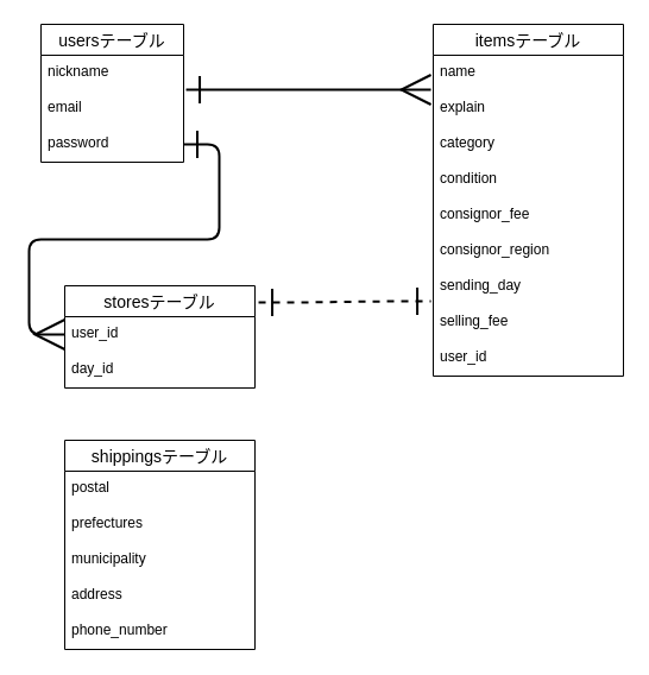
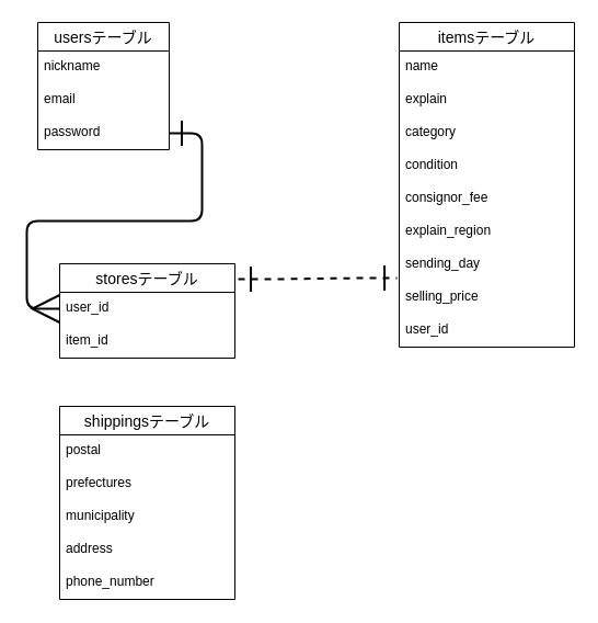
  <mxCell id="0" />
  <mxCell id="1" parent="0" />
  <mxCell id="2" value="usersテーブル" style="swimlane;fontStyle=0;childLayout=stackLayout;horizontal=1;startSize=26;horizontalStack=0;resizeParent=1;resizeParentMax=0;resizeLast=0;collapsible=1;marginBottom=0;align=center;fontSize=14;" vertex="1" parent="1"><mxGeometry x="20" y="20" width="120" height="116" as="geometry" /></mxCell>
  <mxCell id="3" value="nickname" style="text;strokeColor=none;fillColor=none;spacingLeft=4;spacingRight=4;overflow=hidden;rotatable=0;points=[[0,0.5],[1,0.5]];portConstraint=eastwest;fontSize=12;" vertex="1" parent="2"><mxGeometry y="26" width="120" height="30" as="geometry" /></mxCell>
  <mxCell id="4" value="email" style="text;strokeColor=none;fillColor=none;spacingLeft=4;spacingRight=4;overflow=hidden;rotatable=0;points=[[0,0.5],[1,0.5]];portConstraint=eastwest;fontSize=12;" vertex="1" parent="2"><mxGeometry y="56" width="120" height="30" as="geometry" /></mxCell>
  <mxCell id="5" value="password" style="text;strokeColor=none;fillColor=none;spacingLeft=4;spacingRight=4;overflow=hidden;rotatable=0;points=[[0,0.5],[1,0.5]];portConstraint=eastwest;fontSize=12;" vertex="1" parent="2"><mxGeometry y="86" width="120" height="30" as="geometry" /></mxCell>
  <mxCell id="6" value="itemsテーブル" style="swimlane;fontStyle=0;childLayout=stackLayout;horizontal=1;startSize=26;horizontalStack=0;resizeParent=1;resizeParentMax=0;resizeLast=0;collapsible=1;marginBottom=0;align=center;fontSize=14;" vertex="1" parent="1"><mxGeometry x="350" y="20" width="160" height="296" as="geometry" /></mxCell>
  <mxCell id="7" value="name" style="text;strokeColor=none;fillColor=none;spacingLeft=4;spacingRight=4;overflow=hidden;rotatable=0;points=[[0,0.5],[1,0.5]];portConstraint=eastwest;fontSize=12;" vertex="1" parent="6"><mxGeometry y="26" width="160" height="30" as="geometry" /></mxCell>
  <mxCell id="8" value="explain" style="text;strokeColor=none;fillColor=none;spacingLeft=4;spacingRight=4;overflow=hidden;rotatable=0;points=[[0,0.5],[1,0.5]];portConstraint=eastwest;fontSize=12;" vertex="1" parent="6"><mxGeometry y="56" width="160" height="30" as="geometry" /></mxCell>
  <mxCell id="9" value="category" style="text;strokeColor=none;fillColor=none;spacingLeft=4;spacingRight=4;overflow=hidden;rotatable=0;points=[[0,0.5],[1,0.5]];portConstraint=eastwest;fontSize=12;" vertex="1" parent="6"><mxGeometry y="86" width="160" height="30" as="geometry" /></mxCell>
  <mxCell id="10" value="condition" style="text;strokeColor=none;fillColor=none;spacingLeft=4;spacingRight=4;overflow=hidden;rotatable=0;points=[[0,0.5],[1,0.5]];portConstraint=eastwest;fontSize=12;" vertex="1" parent="6"><mxGeometry y="116" width="160" height="30" as="geometry" /></mxCell>
  <mxCell id="11" value="consignor_fee" style="text;strokeColor=none;fillColor=none;spacingLeft=4;spacingRight=4;overflow=hidden;rotatable=0;points=[[0,0.5],[1,0.5]];portConstraint=eastwest;fontSize=12;" vertex="1" parent="6"><mxGeometry y="146" width="160" height="30" as="geometry" /></mxCell>
- <mxCell id="12" value="consignor_region" style="text;strokeColor=none;fillColor=none;spacingLeft=4;spacingRight=4;overflow=hidden;rotatable=0;points=[[0,0.5],[1,0.5]];portConstraint=eastwest;fontSize=12;" vertex="1" parent="6"><mxGeometry y="176" width="160" height="30" as="geometry" /></mxCell>
+ <mxCell id="12" value="explain_region" style="text;strokeColor=none;fillColor=none;spacingLeft=4;spacingRight=4;overflow=hidden;rotatable=0;points=[[0,0.5],[1,0.5]];portConstraint=eastwest;fontSize=12;" vertex="1" parent="6"><mxGeometry y="176" width="160" height="30" as="geometry" /></mxCell>
  <mxCell id="13" value="sending_day" style="text;strokeColor=none;fillColor=none;spacingLeft=4;spacingRight=4;overflow=hidden;rotatable=0;points=[[0,0.5],[1,0.5]];portConstraint=eastwest;fontSize=12;" vertex="1" parent="6"><mxGeometry y="206" width="160" height="30" as="geometry" /></mxCell>
- <mxCell id="14" value="selling_fee" style="text;strokeColor=none;fillColor=none;spacingLeft=4;spacingRight=4;overflow=hidden;rotatable=0;points=[[0,0.5],[1,0.5]];portConstraint=eastwest;fontSize=12;" vertex="1" parent="6"><mxGeometry y="236" width="160" height="30" as="geometry" /></mxCell>
+ <mxCell id="14" value="selling_price" style="text;strokeColor=none;fillColor=none;spacingLeft=4;spacingRight=4;overflow=hidden;rotatable=0;points=[[0,0.5],[1,0.5]];portConstraint=eastwest;fontSize=12;" vertex="1" parent="6"><mxGeometry y="236" width="160" height="30" as="geometry" /></mxCell>
  <mxCell id="15" value="user_id" style="text;strokeColor=none;fillColor=none;spacingLeft=4;spacingRight=4;overflow=hidden;rotatable=0;points=[[0,0.5],[1,0.5]];portConstraint=eastwest;fontSize=12;" vertex="1" parent="6"><mxGeometry y="266" width="160" height="30" as="geometry" /></mxCell>
  <mxCell id="16" value="storesテーブル" style="swimlane;fontStyle=0;childLayout=stackLayout;horizontal=1;startSize=26;horizontalStack=0;resizeParent=1;resizeParentMax=0;resizeLast=0;collapsible=1;marginBottom=0;align=center;fontSize=14;" vertex="1" parent="1"><mxGeometry x="40" y="240" width="160" height="86" as="geometry" /></mxCell>
  <mxCell id="17" value="user_id" style="text;strokeColor=none;fillColor=none;spacingLeft=4;spacingRight=4;overflow=hidden;rotatable=0;points=[[0,0.5],[1,0.5]];portConstraint=eastwest;fontSize=12;" vertex="1" parent="16"><mxGeometry y="26" width="160" height="30" as="geometry" /></mxCell>
- <mxCell id="18" value="day_id" style="text;strokeColor=none;fillColor=none;spacingLeft=4;spacingRight=4;overflow=hidden;rotatable=0;points=[[0,0.5],[1,0.5]];portConstraint=eastwest;fontSize=12;" vertex="1" parent="16"><mxGeometry y="56" width="160" height="30" as="geometry" /></mxCell>
+ <mxCell id="18" value="item_id" style="text;strokeColor=none;fillColor=none;spacingLeft=4;spacingRight=4;overflow=hidden;rotatable=0;points=[[0,0.5],[1,0.5]];portConstraint=eastwest;fontSize=12;" vertex="1" parent="16"><mxGeometry y="56" width="160" height="30" as="geometry" /></mxCell>
  <mxCell id="19" value="shippingsテーブル" style="swimlane;fontStyle=0;childLayout=stackLayout;horizontal=1;startSize=26;horizontalStack=0;resizeParent=1;resizeParentMax=0;resizeLast=0;collapsible=1;marginBottom=0;align=center;fontSize=14;" vertex="1" parent="1"><mxGeometry x="40" y="370" width="160" height="176" as="geometry" /></mxCell>
  <mxCell id="20" value="postal" style="text;strokeColor=none;fillColor=none;spacingLeft=4;spacingRight=4;overflow=hidden;rotatable=0;points=[[0,0.5],[1,0.5]];portConstraint=eastwest;fontSize=12;" vertex="1" parent="19"><mxGeometry y="26" width="160" height="30" as="geometry" /></mxCell>
  <mxCell id="21" value="prefectures" style="text;strokeColor=none;fillColor=none;spacingLeft=4;spacingRight=4;overflow=hidden;rotatable=0;points=[[0,0.5],[1,0.5]];portConstraint=eastwest;fontSize=12;" vertex="1" parent="19"><mxGeometry y="56" width="160" height="30" as="geometry" /></mxCell>
  <mxCell id="22" value="municipality" style="text;strokeColor=none;fillColor=none;spacingLeft=4;spacingRight=4;overflow=hidden;rotatable=0;points=[[0,0.5],[1,0.5]];portConstraint=eastwest;fontSize=12;" vertex="1" parent="19"><mxGeometry y="86" width="160" height="30" as="geometry" /></mxCell>
  <mxCell id="23" value="address" style="text;strokeColor=none;fillColor=none;spacingLeft=4;spacingRight=4;overflow=hidden;rotatable=0;points=[[0,0.5],[1,0.5]];portConstraint=eastwest;fontSize=12;" vertex="1" parent="19"><mxGeometry y="116" width="160" height="30" as="geometry" /></mxCell>
  <mxCell id="24" value="phone_number" style="text;strokeColor=none;fillColor=none;spacingLeft=4;spacingRight=4;overflow=hidden;rotatable=0;points=[[0,0.5],[1,0.5]];portConstraint=eastwest;fontSize=12;" vertex="1" parent="19"><mxGeometry y="146" width="160" height="30" as="geometry" /></mxCell>
- <mxCell id="25" value="" style="edgeStyle=entityRelationEdgeStyle;fontSize=12;html=1;endArrow=ERmany;startArrow=ERone;strokeWidth=2;targetPerimeterSpacing=1;endFill=0;startFill=0;endSize=22;startSize=20;entryX=-0.012;entryY=-0.033;entryDx=0;entryDy=0;entryPerimeter=0;exitX=1.017;exitY=-0.033;exitDx=0;exitDy=0;exitPerimeter=0;" edge="1" parent="1" source="4" target="8"><mxGeometry width="100" height="100" relative="1" as="geometry"><mxPoint x="70" y="100" as="sourcePoint" /><mxPoint x="300" y="100" as="targetPoint" /></mxGeometry></mxCell>
  <mxCell id="26" value="" style="edgeStyle=entityRelationEdgeStyle;fontSize=12;html=1;endArrow=ERone;endFill=1;strokeWidth=2;exitX=1.019;exitY=0.163;exitDx=0;exitDy=0;entryX=-0.012;entryY=-0.1;entryDx=0;entryDy=0;entryPerimeter=0;exitPerimeter=0;startArrow=ERone;startFill=0;endSize=20;startSize=20;dashed=1;" edge="1" parent="1" source="16" target="14"><mxGeometry width="100" height="100" relative="1" as="geometry"><mxPoint x="240" y="230" as="sourcePoint" /><mxPoint x="340" y="130" as="targetPoint" /></mxGeometry></mxCell>
  <mxCell id="27" value="" style="edgeStyle=entityRelationEdgeStyle;fontSize=12;html=1;endArrow=ERmany;startArrow=ERone;strokeWidth=2;targetPerimeterSpacing=1;endFill=0;startFill=0;endSize=22;startSize=20;sketch=0;" edge="1" parent="1" source="5"><mxGeometry width="100" height="100" relative="1" as="geometry"><mxPoint x="-60" y="80" as="sourcePoint" /><mxPoint x="40" y="281" as="targetPoint" /></mxGeometry></mxCell>
  <mxCell id="28" value="&lt;br&gt;" style="edgeLabel;html=1;align=center;verticalAlign=middle;resizable=0;points=[];" vertex="1" connectable="0" parent="27"><mxGeometry x="-0.905" y="2" relative="1" as="geometry"><mxPoint as="offset" /></mxGeometry></mxCell>
